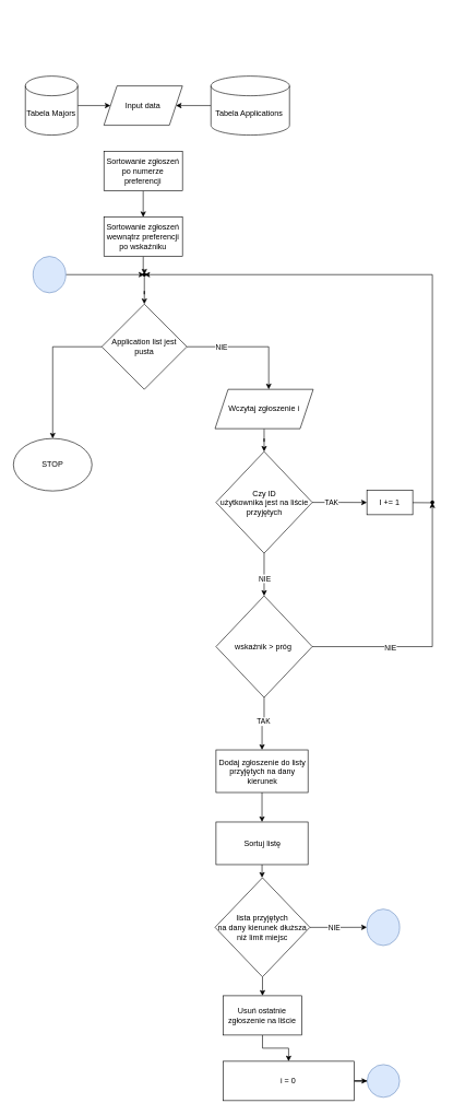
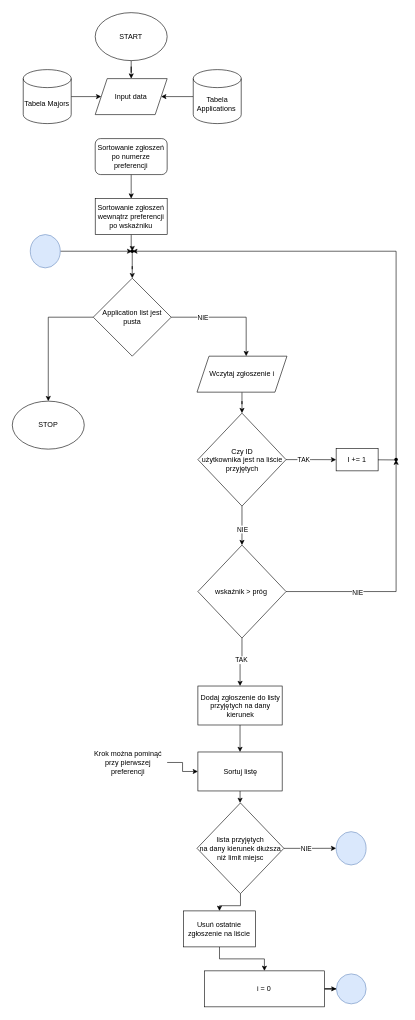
  <mxCell id="0" />
  <mxCell id="1" parent="0" />
+ <mxCell id="2" value="" style="edgeStyle=orthogonalEdgeStyle;rounded=0;orthogonalLoop=1;jettySize=auto;html=1;" edge="1" parent="1" source="3" target="4"><mxGeometry relative="1" as="geometry" /></mxCell>
+ <mxCell id="3" value="START" style="ellipse;whiteSpace=wrap;html=1;" vertex="1" parent="1"><mxGeometry x="158.25" y="20.18" width="120" height="80" as="geometry" /></mxCell>
  <mxCell id="4" value="Input data" style="shape=parallelogram;perimeter=parallelogramPerimeter;whiteSpace=wrap;html=1;fixedSize=1;" vertex="1" parent="1"><mxGeometry x="158.25" y="130.18" width="120" height="60" as="geometry" /></mxCell>
  <mxCell id="5" value="" style="edgeStyle=orthogonalEdgeStyle;rounded=0;orthogonalLoop=1;jettySize=auto;html=1;" edge="1" parent="1" source="6" target="4"><mxGeometry relative="1" as="geometry" /></mxCell>
- <mxCell id="6" value="Tabela Applications&amp;nbsp;" style="shape=cylinder3;whiteSpace=wrap;html=1;boundedLbl=1;backgroundOutline=1;size=15;" vertex="1" parent="1"><mxGeometry x="321.75" y="115.18" width="120" height="90" as="geometry" /></mxCell>
+ <mxCell id="6" value="Tabela Applications&amp;nbsp;" style="shape=cylinder3;whiteSpace=wrap;html=1;boundedLbl=1;backgroundOutline=1;size=15;" vertex="1" parent="1"><mxGeometry x="321.75" y="115.18" width="80" height="90" as="geometry" /></mxCell>
  <mxCell id="7" value="" style="edgeStyle=orthogonalEdgeStyle;rounded=0;orthogonalLoop=1;jettySize=auto;html=1;" edge="1" parent="1" source="8" target="4"><mxGeometry relative="1" as="geometry" /></mxCell>
  <mxCell id="8" value="Tabela Majors" style="shape=cylinder3;whiteSpace=wrap;html=1;boundedLbl=1;backgroundOutline=1;size=15;" vertex="1" parent="1"><mxGeometry x="38.25" y="115.18" width="80" height="90" as="geometry" /></mxCell>
  <mxCell id="9" value="" style="edgeStyle=orthogonalEdgeStyle;rounded=0;orthogonalLoop=1;jettySize=auto;html=1;" edge="1" parent="1" source="10" target="49"><mxGeometry relative="1" as="geometry" /></mxCell>
- <mxCell id="10" value="Sortowanie zgłoszeń po numerze preferencji" style="whiteSpace=wrap;html=1;" vertex="1" parent="1"><mxGeometry x="158.25" y="230.18" width="120" height="60" as="geometry" /></mxCell>
+ <mxCell id="10" value="Sortowanie zgłoszeń po numerze preferencji" style="whiteSpace=wrap;html=1;rounded=1;" vertex="1" parent="1"><mxGeometry x="158.25" y="230.18" width="120" height="60" as="geometry" /></mxCell>
  <mxCell id="11" value="" style="edgeStyle=orthogonalEdgeStyle;rounded=0;orthogonalLoop=1;jettySize=auto;html=1;" edge="1" parent="1" source="14" target="16"><mxGeometry relative="1" as="geometry"><Array as="points"><mxPoint x="410" y="528" /></Array></mxGeometry></mxCell>
  <mxCell id="12" value="NIE" style="edgeLabel;html=1;align=center;verticalAlign=middle;resizable=0;points=[];" vertex="1" connectable="0" parent="11"><mxGeometry x="-0.453" y="-1" relative="1" as="geometry"><mxPoint as="offset" /></mxGeometry></mxCell>
  <mxCell id="13" value="" style="edgeStyle=orthogonalEdgeStyle;rounded=0;orthogonalLoop=1;jettySize=auto;html=1;" edge="1" parent="1" source="14" target="35"><mxGeometry relative="1" as="geometry" /></mxCell>
  <mxCell id="14" value="Application list jest pusta" style="rhombus;whiteSpace=wrap;html=1;" vertex="1" parent="1"><mxGeometry x="155" y="463" width="130" height="130" as="geometry" /></mxCell>
  <mxCell id="15" value="" style="edgeStyle=orthogonalEdgeStyle;rounded=0;orthogonalLoop=1;jettySize=auto;html=1;" edge="1" parent="1" source="16" target="22"><mxGeometry relative="1" as="geometry" /></mxCell>
  <mxCell id="16" value="Wczytaj zgłoszenie i" style="shape=parallelogram;perimeter=parallelogramPerimeter;whiteSpace=wrap;html=1;fixedSize=1;" vertex="1" parent="1"><mxGeometry x="328" y="593" width="150" height="60" as="geometry" /></mxCell>
  <mxCell id="17" value="" style="edgeStyle=orthogonalEdgeStyle;rounded=0;orthogonalLoop=1;jettySize=auto;html=1;exitX=1;exitY=0.5;exitDx=0;exitDy=0;" edge="1" parent="1" source="45" target="24"><mxGeometry relative="1" as="geometry"><mxPoint x="590" y="758" as="sourcePoint" /><Array as="points"><mxPoint x="580" y="766" /><mxPoint x="660" y="766" /><mxPoint x="660" y="418" /></Array></mxGeometry></mxCell>
  <mxCell id="18" value="" style="edgeStyle=orthogonalEdgeStyle;rounded=0;orthogonalLoop=1;jettySize=auto;html=1;" edge="1" parent="1" source="22" target="29"><mxGeometry relative="1" as="geometry" /></mxCell>
  <mxCell id="19" value="NIE" style="edgeLabel;html=1;align=center;verticalAlign=middle;resizable=0;points=[];" vertex="1" connectable="0" parent="18"><mxGeometry x="0.166" relative="1" as="geometry"><mxPoint as="offset" /></mxGeometry></mxCell>
  <mxCell id="20" value="" style="edgeStyle=orthogonalEdgeStyle;rounded=0;orthogonalLoop=1;jettySize=auto;html=1;" edge="1" parent="1" source="22" target="45"><mxGeometry relative="1" as="geometry" /></mxCell>
  <mxCell id="21" value="TAK" style="edgeLabel;html=1;align=center;verticalAlign=middle;resizable=0;points=[];" vertex="1" connectable="0" parent="20"><mxGeometry x="-0.312" relative="1" as="geometry"><mxPoint as="offset" /></mxGeometry></mxCell>
  <mxCell id="22" value="Czy ID &lt;br&gt;użytkownika jest na liście przyjętych" style="rhombus;whiteSpace=wrap;html=1;" vertex="1" parent="1"><mxGeometry x="329.5" y="688" width="147" height="155" as="geometry" /></mxCell>
  <mxCell id="23" value="" style="edgeStyle=orthogonalEdgeStyle;rounded=0;orthogonalLoop=1;jettySize=auto;html=1;" edge="1" parent="1" source="24" target="14"><mxGeometry relative="1" as="geometry" /></mxCell>
  <mxCell id="24" value="" style="shape=waypoint;sketch=0;size=6;pointerEvents=1;points=[];fillColor=default;resizable=0;rotatable=0;perimeter=centerPerimeter;snapToPoint=1;" vertex="1" parent="1"><mxGeometry x="210" y="408" width="20" height="20" as="geometry" /></mxCell>
  <mxCell id="25" value="" style="edgeStyle=orthogonalEdgeStyle;rounded=0;orthogonalLoop=1;jettySize=auto;html=1;" edge="1" parent="1" source="29" target="30"><mxGeometry relative="1" as="geometry"><Array as="points"><mxPoint x="660" y="986" /><mxPoint x="660" y="766" /></Array></mxGeometry></mxCell>
  <mxCell id="26" value="NIE" style="edgeLabel;html=1;align=center;verticalAlign=middle;resizable=0;points=[];" vertex="1" connectable="0" parent="25"><mxGeometry x="-0.408" y="-2" relative="1" as="geometry"><mxPoint as="offset" /></mxGeometry></mxCell>
  <mxCell id="27" value="" style="edgeStyle=orthogonalEdgeStyle;rounded=0;orthogonalLoop=1;jettySize=auto;html=1;" edge="1" parent="1" source="29" target="32"><mxGeometry relative="1" as="geometry" /></mxCell>
  <mxCell id="28" value="TAK" style="edgeLabel;html=1;align=center;verticalAlign=middle;resizable=0;points=[];" vertex="1" connectable="0" parent="27"><mxGeometry x="-0.139" y="-2" relative="1" as="geometry"><mxPoint as="offset" /></mxGeometry></mxCell>
  <mxCell id="29" value="wskaźnik &amp;gt; próg&amp;nbsp;" style="rhombus;whiteSpace=wrap;html=1;" vertex="1" parent="1"><mxGeometry x="329.5" y="908" width="147" height="155" as="geometry" /></mxCell>
  <mxCell id="30" value="" style="shape=waypoint;sketch=0;size=6;pointerEvents=1;points=[];fillColor=default;resizable=0;rotatable=0;perimeter=centerPerimeter;snapToPoint=1;" vertex="1" parent="1"><mxGeometry x="650" y="755.5" width="20" height="20" as="geometry" /></mxCell>
  <mxCell id="31" value="" style="edgeStyle=orthogonalEdgeStyle;rounded=0;orthogonalLoop=1;jettySize=auto;html=1;" edge="1" parent="1" source="32" target="34"><mxGeometry relative="1" as="geometry" /></mxCell>
  <mxCell id="32" value="Dodaj zgłoszenie do listy przyjętych na dany kierunek" style="whiteSpace=wrap;html=1;" vertex="1" parent="1"><mxGeometry x="329.5" y="1143" width="140.5" height="65" as="geometry" /></mxCell>
  <mxCell id="33" value="" style="edgeStyle=orthogonalEdgeStyle;rounded=0;orthogonalLoop=1;jettySize=auto;html=1;" edge="1" parent="1" source="34" target="39"><mxGeometry relative="1" as="geometry" /></mxCell>
  <mxCell id="34" value="Sortuj listę" style="whiteSpace=wrap;html=1;" vertex="1" parent="1"><mxGeometry x="329.5" y="1253" width="140.5" height="65" as="geometry" /></mxCell>
  <mxCell id="35" value="STOP" style="ellipse;whiteSpace=wrap;html=1;" vertex="1" parent="1"><mxGeometry x="20" y="668" width="120" height="80" as="geometry" /></mxCell>
  <mxCell id="36" value="" style="edgeStyle=orthogonalEdgeStyle;rounded=0;orthogonalLoop=1;jettySize=auto;html=1;" edge="1" parent="1" source="39" target="40"><mxGeometry relative="1" as="geometry" /></mxCell>
  <mxCell id="37" value="NIE" style="edgeLabel;html=1;align=center;verticalAlign=middle;resizable=0;points=[];" vertex="1" connectable="0" parent="36"><mxGeometry x="-0.144" relative="1" as="geometry"><mxPoint as="offset" /></mxGeometry></mxCell>
  <mxCell id="38" value="" style="edgeStyle=orthogonalEdgeStyle;rounded=0;orthogonalLoop=1;jettySize=auto;html=1;" edge="1" parent="1" source="39" target="44"><mxGeometry relative="1" as="geometry" /></mxCell>
  <mxCell id="39" value="lista przyjętych &lt;br&gt;na dany kierunek dłuższa niż limit miejsc" style="rhombus;whiteSpace=wrap;html=1;" vertex="1" parent="1"><mxGeometry x="328" y="1338" width="144.88" height="151.25" as="geometry" /></mxCell>
  <mxCell id="40" value="" style="ellipse;whiteSpace=wrap;html=1;fillColor=#dae8fc;strokeColor=#6c8ebf;" vertex="1" parent="1"><mxGeometry x="560" y="1385.81" width="50" height="55.63" as="geometry" /></mxCell>
  <mxCell id="41" value="" style="edgeStyle=orthogonalEdgeStyle;rounded=0;orthogonalLoop=1;jettySize=auto;html=1;" edge="1" parent="1" source="42" target="24"><mxGeometry relative="1" as="geometry" /></mxCell>
  <mxCell id="42" value="" style="ellipse;whiteSpace=wrap;html=1;fillColor=#dae8fc;strokeColor=#6c8ebf;" vertex="1" parent="1"><mxGeometry x="50" y="390.18" width="50" height="55.63" as="geometry" /></mxCell>
  <mxCell id="43" value="" style="edgeStyle=orthogonalEdgeStyle;rounded=0;orthogonalLoop=1;jettySize=auto;html=1;" edge="1" parent="1" source="44" target="47"><mxGeometry relative="1" as="geometry" /></mxCell>
- <mxCell id="44" value="Usuń ostatnie zgłoszenie na liście" style="whiteSpace=wrap;html=1;" vertex="1" parent="1"><mxGeometry x="340.45" y="1518.005" width="120" height="60" as="geometry" /></mxCell>
+ <mxCell id="44" value="Usuń ostatnie zgłoszenie na liście" style="whiteSpace=wrap;html=1;" vertex="1" parent="1"><mxGeometry x="305.45" y="1518.005" width="120" height="60" as="geometry" /></mxCell>
  <mxCell id="45" value="I += 1" style="rounded=0;whiteSpace=wrap;html=1;" vertex="1" parent="1"><mxGeometry x="560" y="746.75" width="70" height="37.5" as="geometry" /></mxCell>
  <mxCell id="46" value="" style="edgeStyle=orthogonalEdgeStyle;rounded=0;orthogonalLoop=1;jettySize=auto;html=1;" edge="1" parent="1" source="47" target="52"><mxGeometry relative="1" as="geometry" /></mxCell>
  <mxCell id="47" value="i = 0" style="whiteSpace=wrap;html=1;" vertex="1" parent="1"><mxGeometry x="340.44" y="1617.995" width="200" height="60" as="geometry" /></mxCell>
  <mxCell id="48" value="" style="edgeStyle=orthogonalEdgeStyle;rounded=0;orthogonalLoop=1;jettySize=auto;html=1;" edge="1" parent="1" source="49" target="24"><mxGeometry relative="1" as="geometry" /></mxCell>
  <mxCell id="49" value="Sortowanie zgłoszeń wewnątrz preferencji po wskaźniku" style="whiteSpace=wrap;html=1;" vertex="1" parent="1"><mxGeometry x="158.25" y="330.18" width="120" height="60" as="geometry" /></mxCell>
+ <mxCell id="50" value="" style="edgeStyle=orthogonalEdgeStyle;rounded=0;orthogonalLoop=1;jettySize=auto;html=1;" edge="1" parent="1" source="51" target="34"><mxGeometry relative="1" as="geometry" /></mxCell>
+ <mxCell id="51" value="Krok można pominąć przy pierwszej preferencji" style="text;html=1;strokeColor=none;fillColor=none;align=center;verticalAlign=middle;whiteSpace=wrap;rounded=0;" vertex="1" parent="1"><mxGeometry x="146.5" y="1255.5" width="131.75" height="30" as="geometry" /></mxCell>
  <mxCell id="52" value="" style="ellipse;whiteSpace=wrap;html=1;fillColor=#dae8fc;strokeColor=#6c8ebf;" vertex="1" parent="1"><mxGeometry x="560.44" y="1623" width="49.56" height="50" as="geometry" /></mxCell>
